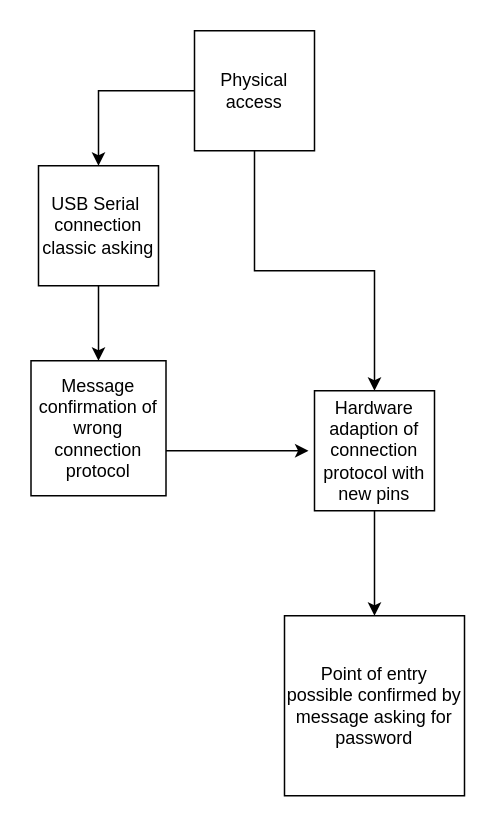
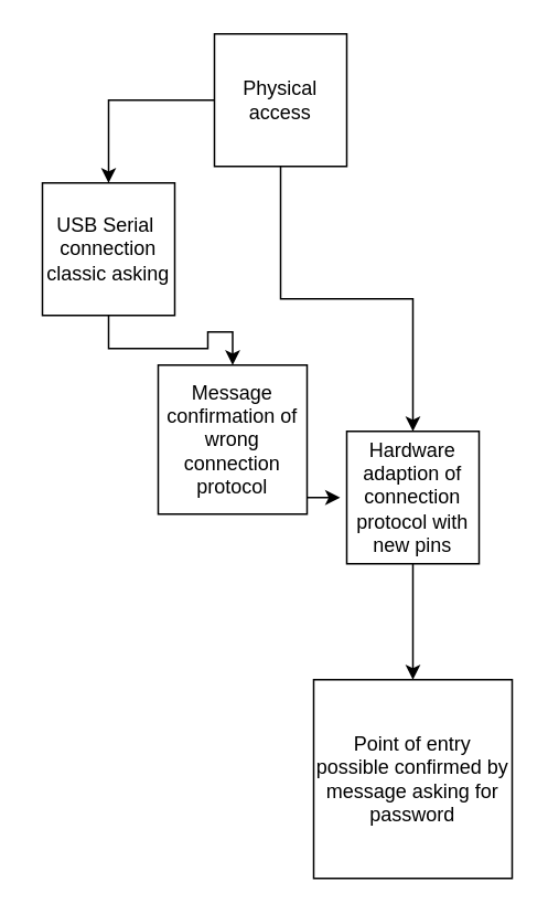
  <mxCell id="0" />
  <mxCell id="1" parent="0" />
  <mxCell id="2" style="edgeStyle=orthogonalEdgeStyle;rounded=0;orthogonalLoop=1;jettySize=auto;html=1;entryX=0.5;entryY=0;entryDx=0;entryDy=0;" parent="1" source="4" target="11" edge="1"><mxGeometry relative="1" as="geometry" /></mxCell>
  <mxCell id="3" style="edgeStyle=orthogonalEdgeStyle;rounded=0;orthogonalLoop=1;jettySize=auto;html=1;entryX=0.5;entryY=0;entryDx=0;entryDy=0;" parent="1" source="4" target="6" edge="1"><mxGeometry relative="1" as="geometry" /></mxCell>
  <mxCell id="4" value="Physical access" style="whiteSpace=wrap;html=1;aspect=fixed;" parent="1" vertex="1"><mxGeometry x="129" y="20" width="80" height="80" as="geometry" /></mxCell>
  <mxCell id="5" style="edgeStyle=orthogonalEdgeStyle;rounded=0;orthogonalLoop=1;jettySize=auto;html=1;" parent="1" source="6" target="9" edge="1"><mxGeometry relative="1" as="geometry" /></mxCell>
  <mxCell id="6" value="Hardware adaption of connection protocol with new pins" style="whiteSpace=wrap;html=1;aspect=fixed;" parent="1" vertex="1"><mxGeometry x="209" y="260" width="80" height="80" as="geometry" /></mxCell>
  <mxCell id="7" style="edgeStyle=orthogonalEdgeStyle;rounded=0;orthogonalLoop=1;jettySize=auto;html=1;" parent="1" source="8" edge="1"><mxGeometry relative="1" as="geometry"><mxPoint x="205" y="300" as="targetPoint" /><Array as="points"><mxPoint x="205" y="300" /></Array></mxGeometry></mxCell>
- <mxCell id="8" value="Message confirmation of wrong connection protocol" style="whiteSpace=wrap;html=1;aspect=fixed;" parent="1" vertex="1"><mxGeometry x="20" y="240" width="90" height="90" as="geometry" /></mxCell>
+ <mxCell id="8" value="Message confirmation of wrong connection protocol" style="whiteSpace=wrap;html=1;aspect=fixed;" parent="1" vertex="1"><mxGeometry x="95" y="220" width="90" height="90" as="geometry" /></mxCell>
  <mxCell id="9" value="Point of entry possible confirmed by message asking for password" style="whiteSpace=wrap;html=1;aspect=fixed;" parent="1" vertex="1"><mxGeometry x="189" y="410" width="120" height="120" as="geometry" /></mxCell>
  <mxCell id="10" style="edgeStyle=orthogonalEdgeStyle;rounded=0;orthogonalLoop=1;jettySize=auto;html=1;entryX=0.5;entryY=0;entryDx=0;entryDy=0;" parent="1" source="11" target="8" edge="1"><mxGeometry relative="1" as="geometry" /></mxCell>
  <mxCell id="11" value="USB Serial&amp;nbsp; connection classic asking" style="whiteSpace=wrap;html=1;aspect=fixed;" parent="1" vertex="1"><mxGeometry x="25" y="110" width="80" height="80" as="geometry" /></mxCell>
